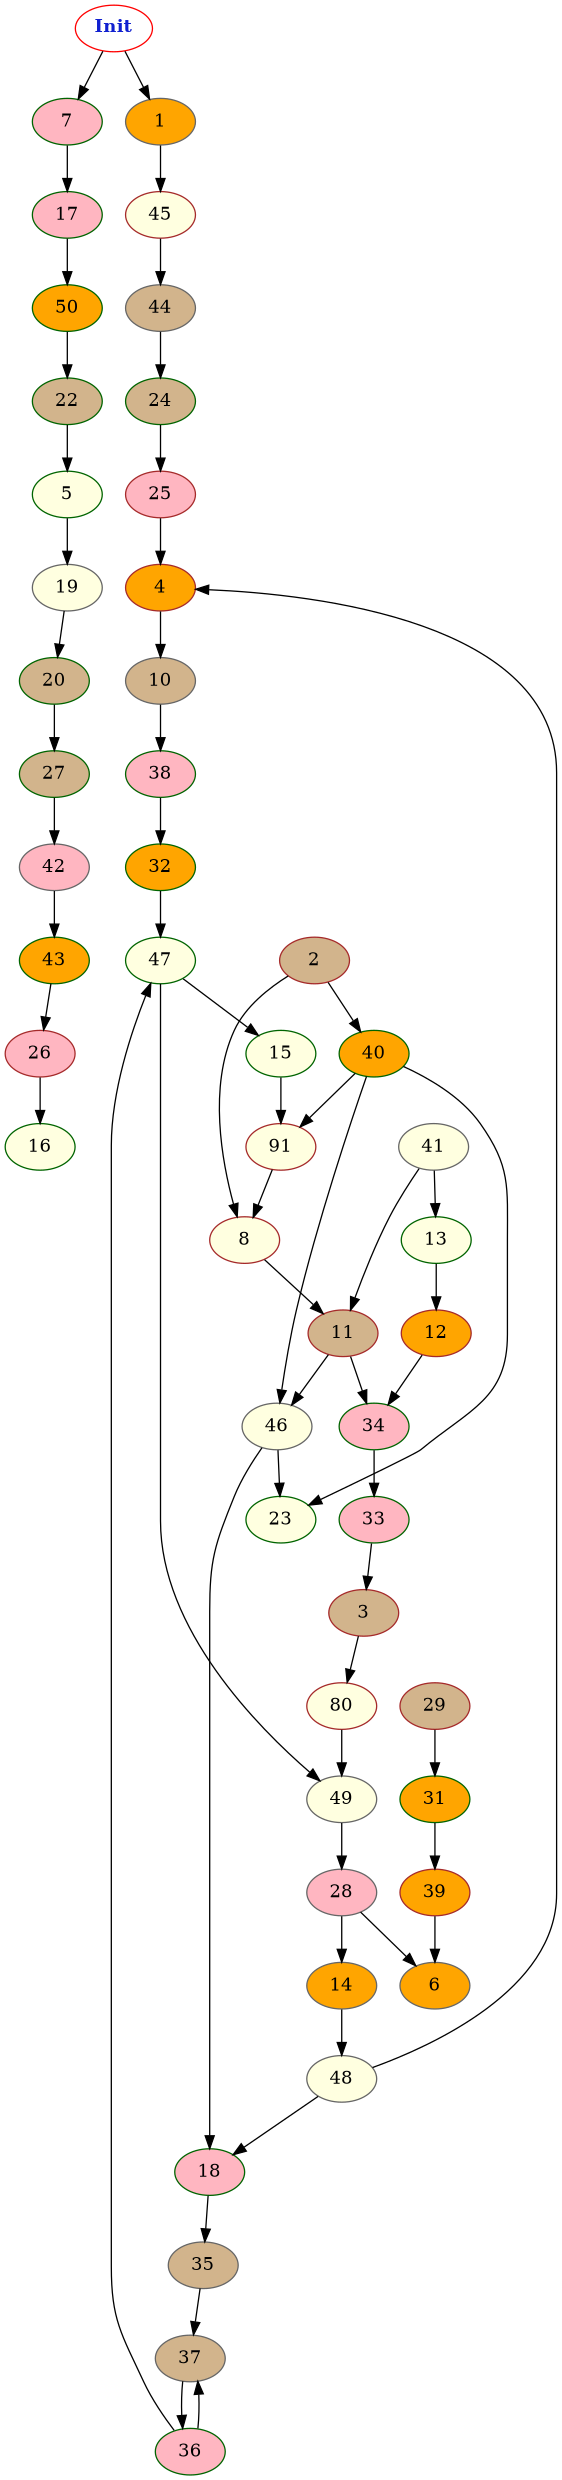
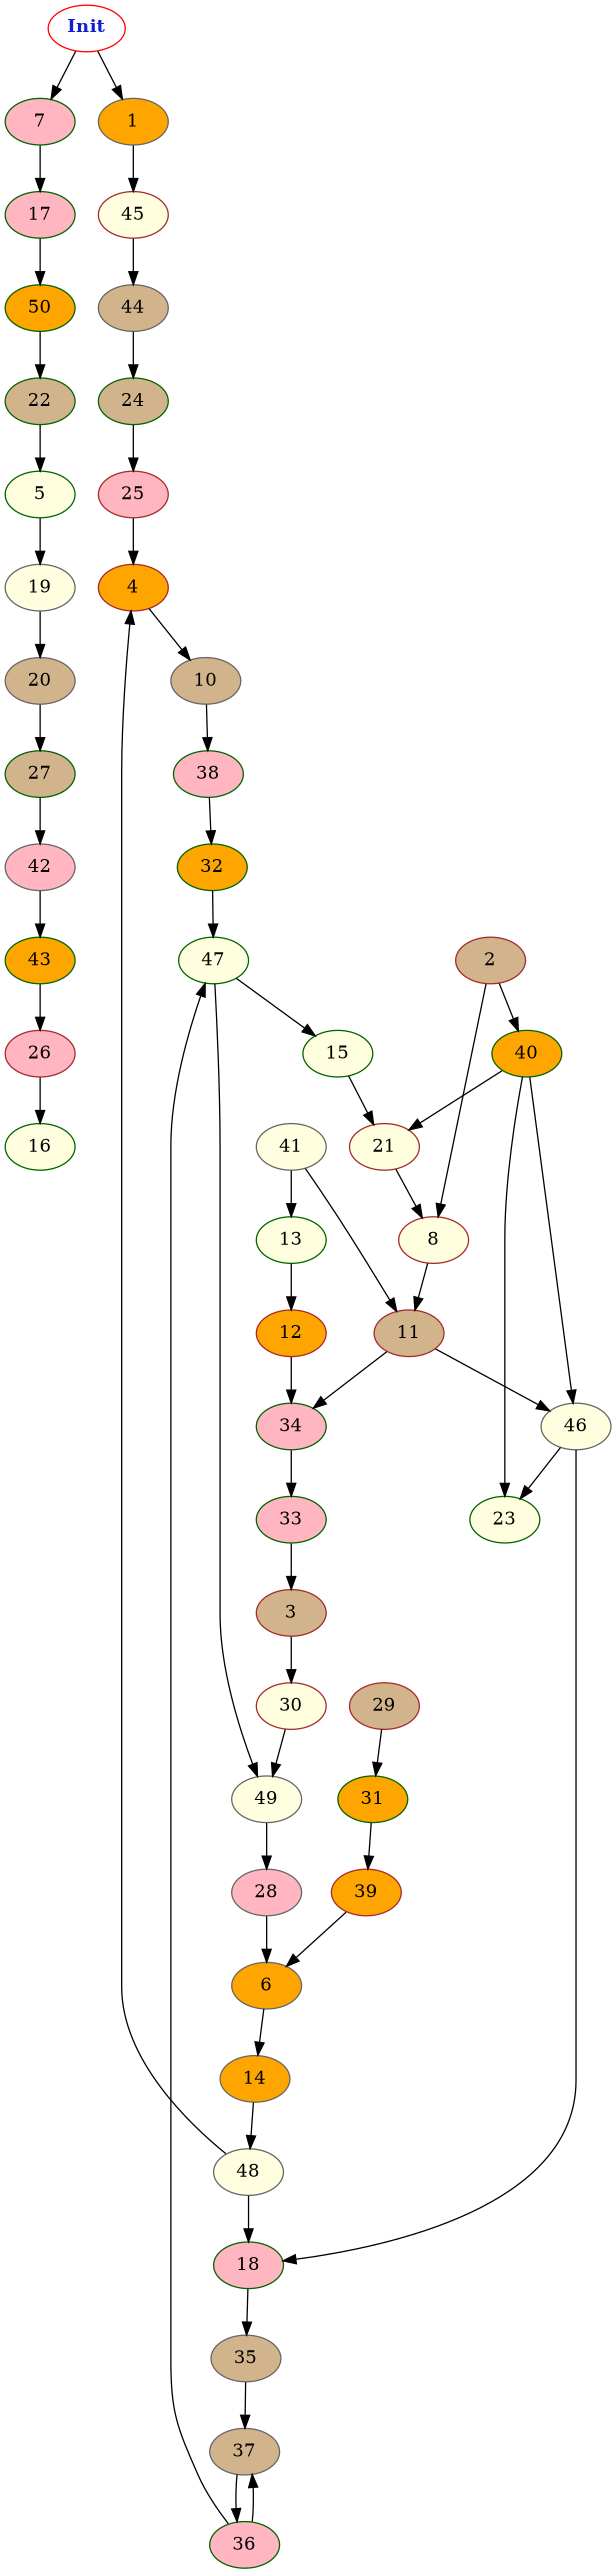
  digraph {
    node [color=darkgreen fillcolor=lightyellow style=filled]
    edge [weight=2.0]
    n1 [color=red fontcolor="#1020d0" label=<<b>Init</b>> fillcolor="" style=""]
    7 [fillcolor=lightpink]
    1 [color=gray40 fillcolor=orange]
    17 [fillcolor=lightpink]
    45 [color=brown]
    50 [fillcolor=orange]
    44 [color=gray40 fillcolor=tan]
    22 [fillcolor=tan]
    24 [fillcolor=tan]
    19 [color=gray40]
    5
-   20 [fillcolor=tan]
+   20 [color=gray40 fillcolor=tan]
    27 [fillcolor=tan]
    42 [color=gray40 fillcolor=lightpink]
    10 [color=gray40 fillcolor=tan]
    38 [fillcolor=lightpink]
    32 [fillcolor=orange]
    47
    49 [color=gray40]
    15
    14 [color=gray40 fillcolor=orange]
    48 [color=gray40]
    18 [fillcolor=lightpink]
    4 [color=brown fillcolor=orange]
    35 [color=gray40 fillcolor=tan]
    37 [color=gray40 fillcolor=tan]
    25 [color=brown fillcolor=lightpink]
    6 [color=gray40 fillcolor=orange]
    41 [color=gray40]
    11 [color=brown fillcolor=tan]
    13
    46 [color=gray40]
    34 [fillcolor=lightpink]
    12 [color=brown fillcolor=orange]
    23
    33 [fillcolor=lightpink]
    2 [color=brown fillcolor=tan]
    40 [fillcolor=orange]
    8 [color=brown]
-   21 [color=brown label=91]
+   21 [color=brown]
    3 [color=brown fillcolor=tan]
    43 [fillcolor=orange]
    26 [color=brown fillcolor=lightpink]
    16
    36 [fillcolor=lightpink]
    28 [color=gray40 fillcolor=lightpink]
    29 [color=brown fillcolor=tan]
    31 [fillcolor=orange]
    39 [color=brown fillcolor=orange]
-   30 [color=brown label=80]
+   30 [color=brown]
    n1 -> 7
    n1 -> 1
    7 -> 17
    1 -> 45
    17 -> 50
    45 -> 44
    50 -> 22
    44 -> 24
    22 -> 5
    24 -> 25
    19 -> 20
    5 -> 19
    20 -> 27
    27 -> 42
    42 -> 43
    10 -> 38
    38 -> 32
    32 -> 47
    47 -> 49
    47 -> 15
    49 -> 28
    15 -> 21
    14 -> 48
    48 -> 18
    48 -> 4
    18 -> 35
    4 -> 10
    35 -> 37
    37 -> 36
    25 -> 4
-   28 -> 14
+   6 -> 14
    41 -> 11
    41 -> 13
    11 -> 46
    11 -> 34
    13 -> 12
    46 -> 18
    46 -> 23
    34 -> 33
    12 -> 34
    33 -> 3
    2 -> 40
    2 -> 8
    40 -> 46
    40 -> 23
    40 -> 21
    8 -> 11
    21 -> 8
    3 -> 30
    43 -> 26
    26 -> 16
    36 -> 47
    36 -> 37
    28 -> 6
    29 -> 31
    31 -> 39
    39 -> 6
    30 -> 49
  }
